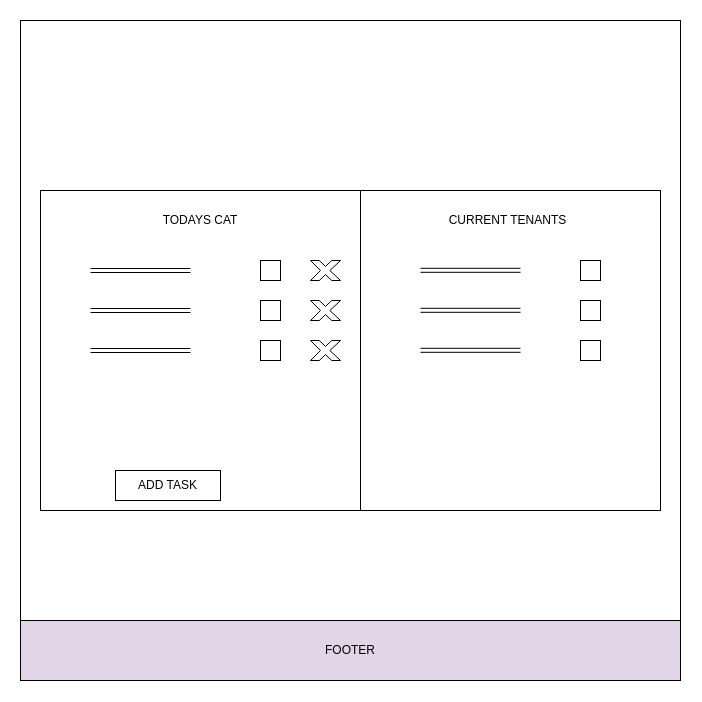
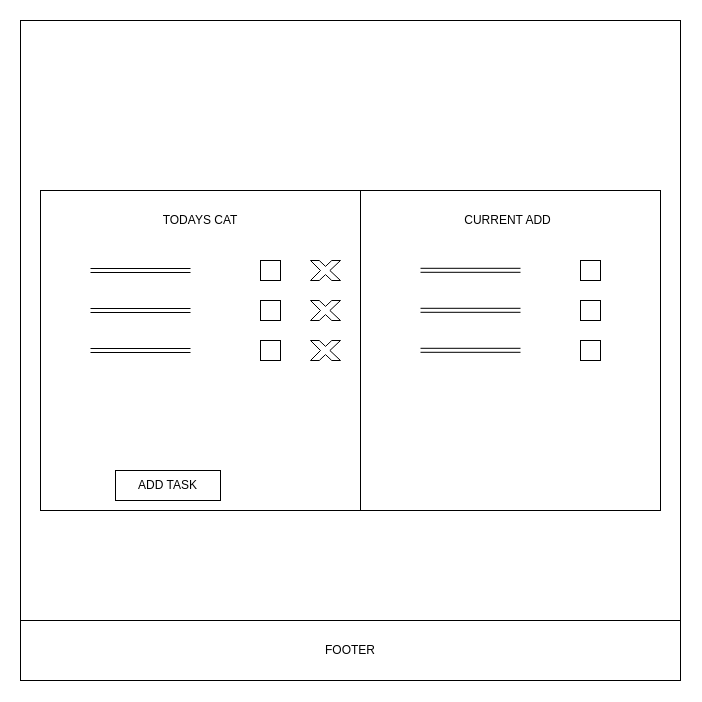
  <mxCell id="0" />
  <mxCell id="1" parent="0" />
  <mxCell id="2" value="" style="whiteSpace=wrap;html=1;aspect=fixed;" parent="1" vertex="1"><mxGeometry x="20" y="20" width="660" height="660" as="geometry" /></mxCell>
- <mxCell id="3" value="FOOTER" style="rounded=0;whiteSpace=wrap;html=1;fillColor=#e1d5e7;" parent="1" vertex="1"><mxGeometry x="20" y="620" width="660" height="60" as="geometry" /></mxCell>
+ <mxCell id="3" value="FOOTER" style="rounded=0;whiteSpace=wrap;html=1;" parent="1" vertex="1"><mxGeometry x="20" y="620" width="660" height="60" as="geometry" /></mxCell>
  <mxCell id="4" value="" style="whiteSpace=wrap;html=1;aspect=fixed;" parent="1" vertex="1"><mxGeometry x="340" y="190" width="320" height="320" as="geometry" /></mxCell>
  <mxCell id="5" value="" style="whiteSpace=wrap;html=1;aspect=fixed;" parent="1" vertex="1"><mxGeometry x="40" y="190" width="320" height="320" as="geometry" /></mxCell>
  <mxCell id="6" style="edgeStyle=none;html=1;" parent="1" source="7" target="4" edge="1"><mxGeometry relative="1" as="geometry" /></mxCell>
- <mxCell id="7" value="CURRENT TENANTS" style="rounded=1;whiteSpace=wrap;html=1;fillColor=none;strokeColor=none;" parent="1" vertex="1"><mxGeometry x="355" y="190" width="305" height="60" as="geometry" /></mxCell>
+ <mxCell id="7" value="CURRENT ADD" style="rounded=1;whiteSpace=wrap;html=1;fillColor=none;strokeColor=none;" parent="1" vertex="1"><mxGeometry x="355" y="190" width="305" height="60" as="geometry" /></mxCell>
  <mxCell id="8" value="TODAYS CAT" style="rounded=0;whiteSpace=wrap;html=1;fillColor=none;strokeColor=none;" parent="1" vertex="1"><mxGeometry x="140" y="190" width="120" height="60" as="geometry" /></mxCell>
  <mxCell id="9" value="" style="shape=link;html=1;" parent="1" edge="1"><mxGeometry width="100" relative="1" as="geometry"><mxPoint x="90" y="270" as="sourcePoint" /><mxPoint x="190" y="270" as="targetPoint" /></mxGeometry></mxCell>
  <mxCell id="10" value="" style="shape=link;html=1;" parent="1" edge="1"><mxGeometry width="100" relative="1" as="geometry"><mxPoint x="90" y="350" as="sourcePoint" /><mxPoint x="190" y="350" as="targetPoint" /></mxGeometry></mxCell>
  <mxCell id="11" value="" style="shape=link;html=1;" parent="1" edge="1"><mxGeometry width="100" relative="1" as="geometry"><mxPoint x="90" y="310" as="sourcePoint" /><mxPoint x="190" y="310" as="targetPoint" /></mxGeometry></mxCell>
  <mxCell id="12" value="" style="verticalLabelPosition=bottom;verticalAlign=top;html=1;shape=mxgraph.basic.x;fillColor=none;" parent="1" vertex="1"><mxGeometry x="310" y="260" width="30" height="20" as="geometry" /></mxCell>
  <mxCell id="13" value="" style="verticalLabelPosition=bottom;verticalAlign=top;html=1;shape=mxgraph.basic.x;fillColor=none;" parent="1" vertex="1"><mxGeometry x="310" y="300" width="30" height="20" as="geometry" /></mxCell>
  <mxCell id="14" value="" style="verticalLabelPosition=bottom;verticalAlign=top;html=1;shape=mxgraph.basic.x;fillColor=none;" parent="1" vertex="1"><mxGeometry x="310" y="340" width="30" height="20" as="geometry" /></mxCell>
  <mxCell id="15" value="" style="whiteSpace=wrap;html=1;aspect=fixed;fillColor=none;" parent="1" vertex="1"><mxGeometry x="260" y="260" width="20" height="20" as="geometry" /></mxCell>
  <mxCell id="16" value="" style="whiteSpace=wrap;html=1;aspect=fixed;fillColor=none;" parent="1" vertex="1"><mxGeometry x="260" y="300" width="20" height="20" as="geometry" /></mxCell>
  <mxCell id="17" value="" style="whiteSpace=wrap;html=1;aspect=fixed;fillColor=none;" parent="1" vertex="1"><mxGeometry x="260" y="340" width="20" height="20" as="geometry" /></mxCell>
  <mxCell id="18" value="ADD TASK" style="rounded=0;whiteSpace=wrap;html=1;fillColor=none;" parent="1" vertex="1"><mxGeometry x="115" y="470" width="105" height="30" as="geometry" /></mxCell>
  <mxCell id="19" value="" style="shape=link;html=1;" parent="1" edge="1"><mxGeometry width="100" relative="1" as="geometry"><mxPoint x="420" y="269.8" as="sourcePoint" /><mxPoint x="520" y="269.8" as="targetPoint" /></mxGeometry></mxCell>
  <mxCell id="20" value="" style="shape=link;html=1;" parent="1" edge="1"><mxGeometry width="100" relative="1" as="geometry"><mxPoint x="420" y="309.8" as="sourcePoint" /><mxPoint x="520" y="309.8" as="targetPoint" /></mxGeometry></mxCell>
  <mxCell id="21" value="" style="shape=link;html=1;" parent="1" edge="1"><mxGeometry width="100" relative="1" as="geometry"><mxPoint x="420" y="349.8" as="sourcePoint" /><mxPoint x="520" y="349.8" as="targetPoint" /></mxGeometry></mxCell>
  <mxCell id="22" value="" style="whiteSpace=wrap;html=1;aspect=fixed;fillColor=none;" parent="1" vertex="1"><mxGeometry x="580" y="260" width="20" height="20" as="geometry" /></mxCell>
  <mxCell id="23" value="" style="whiteSpace=wrap;html=1;aspect=fixed;fillColor=none;" parent="1" vertex="1"><mxGeometry x="580" y="300" width="20" height="20" as="geometry" /></mxCell>
  <mxCell id="24" value="" style="whiteSpace=wrap;html=1;aspect=fixed;fillColor=none;" parent="1" vertex="1"><mxGeometry x="580" y="340" width="20" height="20" as="geometry" /></mxCell>
